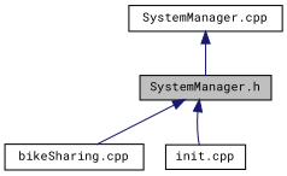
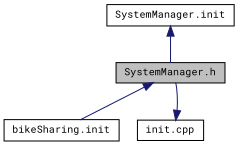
  digraph {
    fontname="Roboto Mono"
    node [color=black fillcolor=white fontname="Roboto Mono" fontsize=10 shape=record style=filled]
    edge [color=midnightblue dir=back fontname="Roboto Mono" fontsize=10 labelfontname=Helvetica labelfontsize=10 style=solid]
    n1 [fillcolor=grey75 fontcolor=black height=0.2 label="SystemManager.h" width=0.4]
-   n2 [height=0.2 label="bikeSharing.cpp" width=0.4]
+   n2 [height=0.2 label="bikeSharing.init" width=0.4]
    n3 [height=0.2 label="init.cpp" width=0.4]
-   n4 [height=0.2 label="SystemManager.cpp" width=0.4]
+   n4 [height=0.2 label="SystemManager.init" width=0.4]
    n1 -> n2
-   n1 -> n3
+   n3 -> n1
    n4 -> n1
  }
